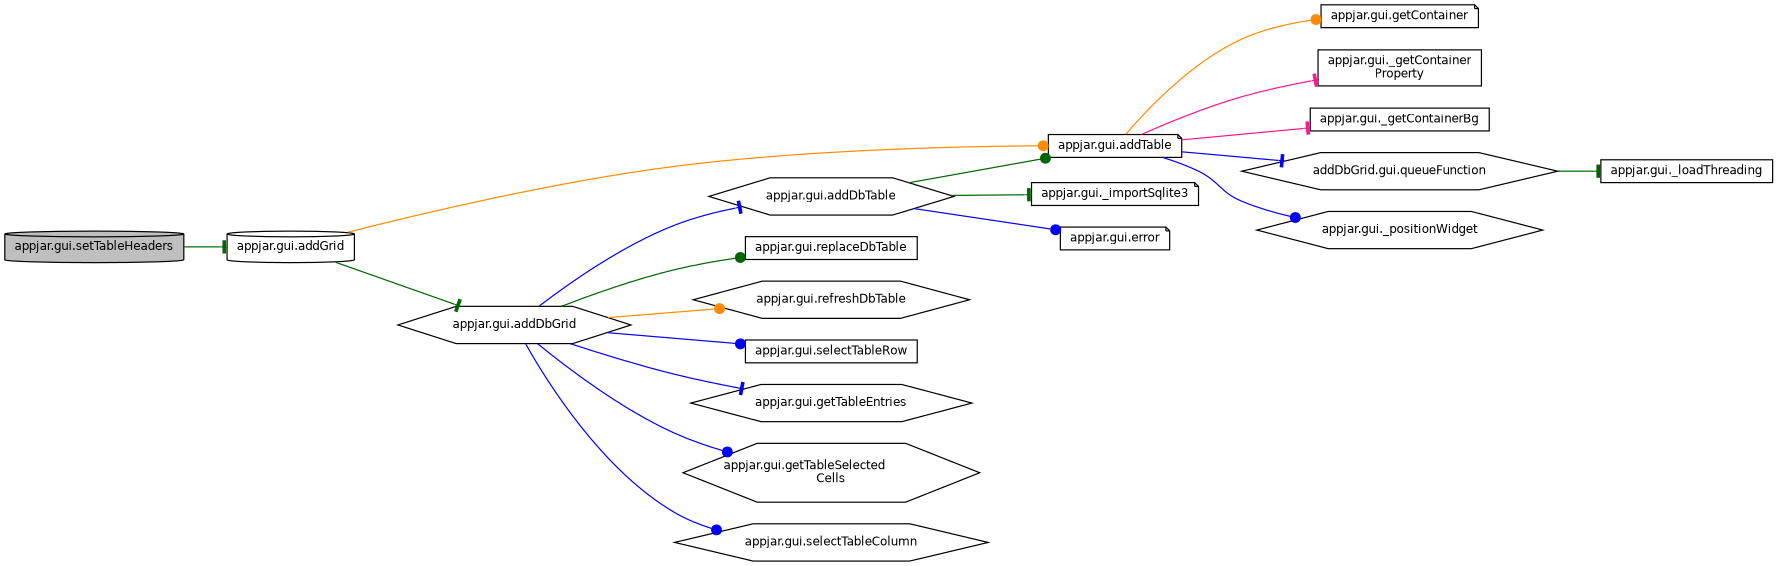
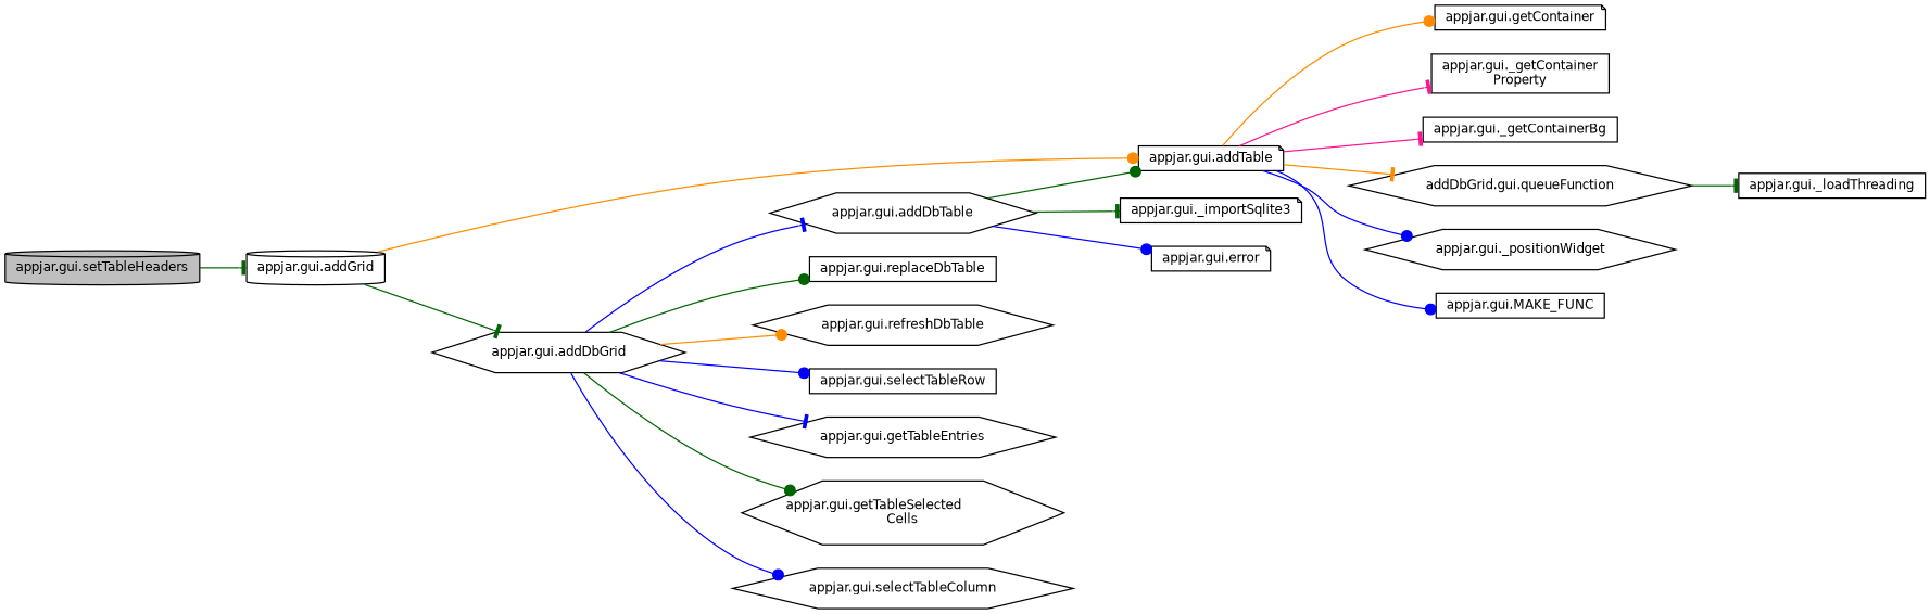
  digraph {
    rankdir=LR
    node [color=black fillcolor=white fontname=Helvetica fontsize=10 shape=hexagon style=filled]
    edge [arrowhead=dot color=blue fontname=Helvetica fontsize=10 labelfontname=Helvetica labelfontsize=10 style=solid]
    n1 [fillcolor=grey75 fontcolor=black height=0.2 label="appjar.gui.setTableHeaders" shape=cylinder width=0.4]
    n2 [height=0.2 label="appjar.gui.addGrid" shape=cylinder width=0.4]
    n3 [height=0.2 label="appjar.gui.addTable" shape=note width=0.4]
    n4 [height=0.2 label="appjar.gui.addDbGrid" width=0.4]
    n5 [height=0.2 label="appjar.gui.getContainer" shape=note width=0.4]
    n6 [height=0.2 label="appjar.gui._getContainer\lProperty" shape=box width=0.4]
    n7 [height=0.2 label="appjar.gui._getContainerBg" shape=box width=0.4]
    n8 [height=0.2 label="addDbGrid.gui.queueFunction" width=0.4]
    n9 [height=0.2 label="appjar.gui._positionWidget" width=0.4]
+   n10 [height=0.2 label="appjar.gui.MAKE_FUNC" shape=box width=0.4]
    n11 [height=0.2 label="appjar.gui.addDbTable" width=0.4]
    n12 [height=0.2 label="appjar.gui.replaceDbTable" shape=box width=0.4]
    n13 [height=0.2 label="appjar.gui.refreshDbTable" width=0.4]
    n14 [height=0.2 label="appjar.gui.selectTableRow" shape=box width=0.4]
    n15 [height=0.2 label="appjar.gui.getTableEntries" width=0.4]
    n16 [height=0.2 label="appjar.gui.getTableSelected\lCells" width=0.4]
    n17 [height=0.2 label="appjar.gui.selectTableColumn" width=0.4]
    n18 [height=0.2 label="appjar.gui._loadThreading" shape=box width=0.4]
    n19 [height=0.2 label="appjar.gui._importSqlite3" shape=note width=0.4]
    n20 [height=0.2 label="appjar.gui.error" shape=note width=0.4]
    n1 -> n2 [arrowhead=tee color=darkgreen]
    n2 -> n3 [color=darkorange]
    n2 -> n4 [arrowhead=tee color=darkgreen]
    n3 -> n5 [color=darkorange]
    n3 -> n6 [arrowhead=tee color=deeppink]
    n3 -> n7 [arrowhead=tee color=deeppink]
-   n3 -> n8 [arrowhead=tee]
+   n3 -> n8 [arrowhead=tee color=darkorange]
    n3 -> n9
+   n3 -> n10
    n4 -> n11 [arrowhead=tee]
    n4 -> n12 [color=darkgreen]
    n4 -> n13 [color=darkorange]
    n4 -> n14
    n4 -> n15 [arrowhead=tee]
-   n4 -> n16
+   n4 -> n16 [color=darkgreen]
    n4 -> n17
    n8 -> n18 [arrowhead=tee color=darkgreen]
    n11 -> n3 [color=darkgreen]
    n11 -> n19 [arrowhead=tee color=darkgreen]
    n11 -> n20
  }
